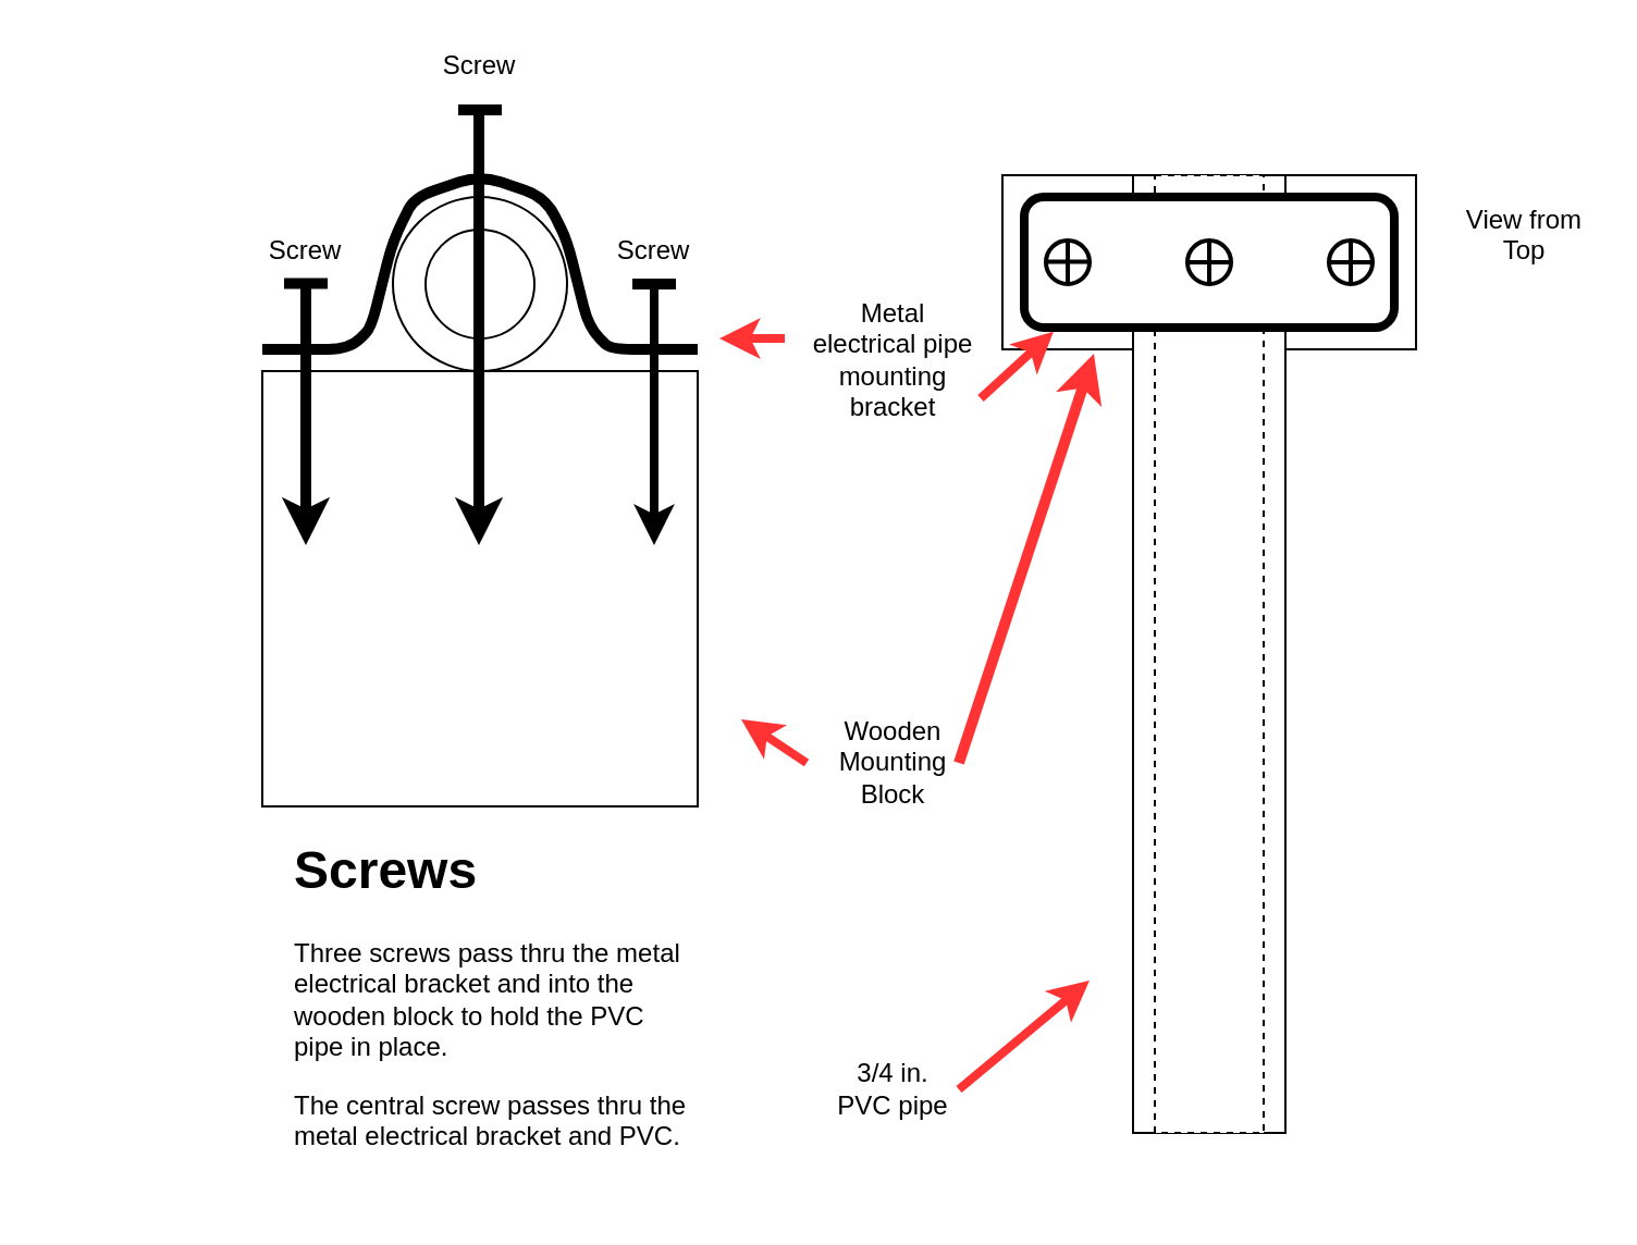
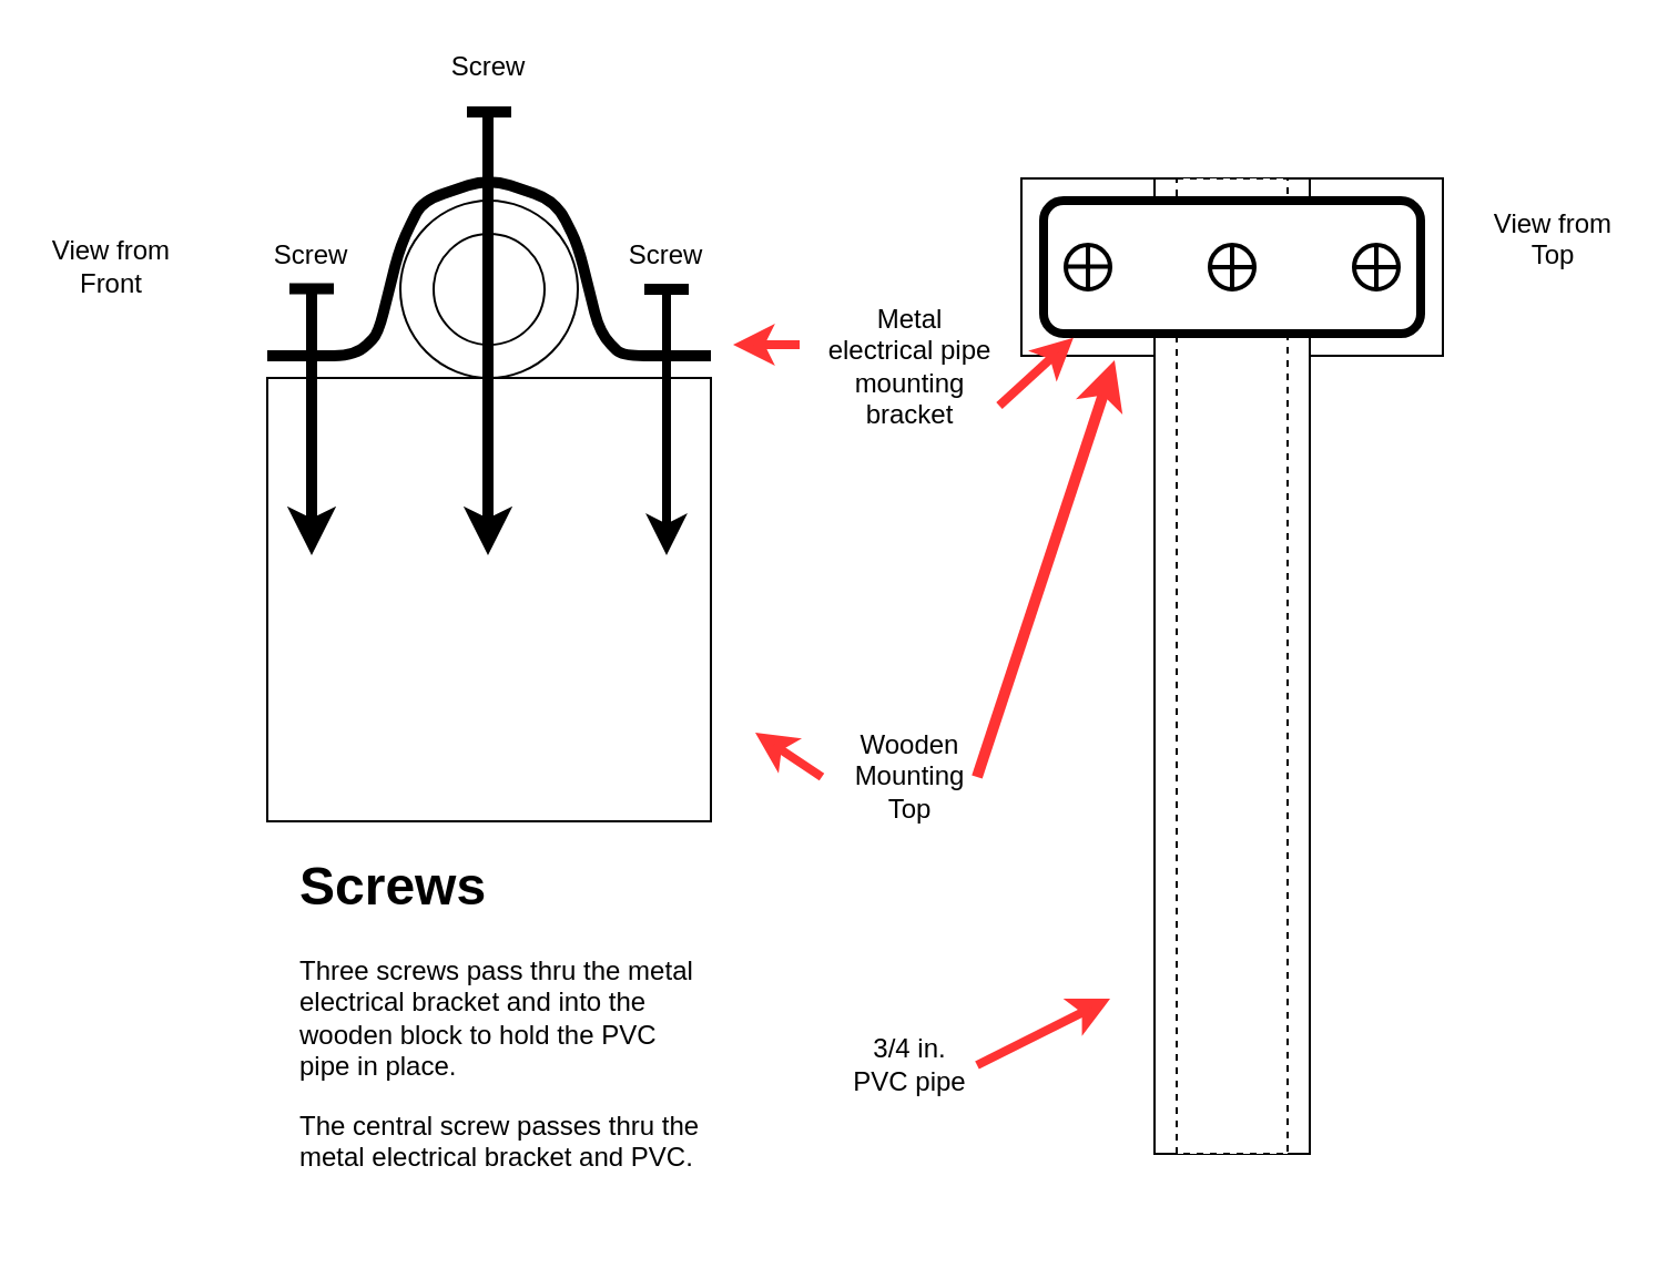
  <mxCell id="0" />
  <mxCell id="1" parent="0" />
  <mxCell id="2" value="" style="ellipse;whiteSpace=wrap;html=1;aspect=fixed;" vertex="1" parent="1"><mxGeometry x="180" y="90" width="80" height="80" as="geometry" /></mxCell>
  <mxCell id="3" value="" style="ellipse;whiteSpace=wrap;html=1;aspect=fixed;" vertex="1" parent="1"><mxGeometry x="195" y="105" width="50" height="50" as="geometry" /></mxCell>
  <mxCell id="4" value="" style="whiteSpace=wrap;html=1;aspect=fixed;" vertex="1" parent="1"><mxGeometry x="120" y="170" width="200" height="200" as="geometry" /></mxCell>
  <mxCell id="5" value="" style="endArrow=none;html=1;strokeWidth=5;" edge="1" parent="1"><mxGeometry width="50" height="50" relative="1" as="geometry"><mxPoint x="120" y="160" as="sourcePoint" /><mxPoint x="320" y="160" as="targetPoint" /><Array as="points"><mxPoint x="160" y="160" /><mxPoint x="170" y="150" /><mxPoint x="180" y="110" /><mxPoint x="190" y="90" /><mxPoint x="220" y="80" /><mxPoint x="250" y="90" /><mxPoint x="260" y="110" /><mxPoint x="270" y="150" /><mxPoint x="280" y="160" /></Array></mxGeometry></mxCell>
  <mxCell id="6" value="" style="endArrow=classic;html=1;strokeWidth=4;" edge="1" parent="1"><mxGeometry width="50" height="50" relative="1" as="geometry"><mxPoint x="300" y="130" as="sourcePoint" /><mxPoint x="300" y="250" as="targetPoint" /></mxGeometry></mxCell>
  <mxCell id="7" value="" style="endArrow=classic;html=1;strokeWidth=5;" edge="1" parent="1"><mxGeometry width="50" height="50" relative="1" as="geometry"><mxPoint x="140" y="130" as="sourcePoint" /><mxPoint x="140" y="250" as="targetPoint" /></mxGeometry></mxCell>
  <mxCell id="8" value="" style="endArrow=classic;html=1;strokeWidth=5;" edge="1" parent="1"><mxGeometry width="50" height="50" relative="1" as="geometry"><mxPoint x="219.5" y="50" as="sourcePoint" /><mxPoint x="219.5" y="250" as="targetPoint" /></mxGeometry></mxCell>
  <mxCell id="9" value="&lt;h1&gt;Screws&lt;br&gt;&lt;/h1&gt;&lt;p&gt;Three screws pass thru the metal electrical bracket and into the wooden block to hold the PVC pipe in place.&lt;/p&gt;&lt;p&gt;The central screw passes thru the metal electrical bracket and PVC.&lt;br&gt;&lt;/p&gt;" style="text;html=1;strokeColor=none;fillColor=none;spacing=5;spacingTop=-20;whiteSpace=wrap;overflow=hidden;rounded=0;" vertex="1" parent="1"><mxGeometry x="130" y="380" width="190" height="170" as="geometry" /></mxCell>
  <mxCell id="10" value="" style="rounded=0;whiteSpace=wrap;html=1;" vertex="1" parent="1"><mxGeometry x="460" y="80" width="190" height="80" as="geometry" /></mxCell>
  <mxCell id="11" value="" style="rounded=0;whiteSpace=wrap;html=1;" vertex="1" parent="1"><mxGeometry x="520" y="80" width="70" height="440" as="geometry" /></mxCell>
  <mxCell id="12" value="" style="rounded=0;whiteSpace=wrap;html=1;strokeWidth=1;dashed=1;" vertex="1" parent="1"><mxGeometry x="530" y="80" width="50" height="440" as="geometry" /></mxCell>
  <mxCell id="13" value="" style="rounded=1;whiteSpace=wrap;html=1;strokeWidth=4;" vertex="1" parent="1"><mxGeometry x="470" y="90" width="170" height="60" as="geometry" /></mxCell>
  <mxCell id="14" value="" style="endArrow=classic;html=1;strokeWidth=4;strokeColor=#FF3333;" edge="1" parent="1"><mxGeometry width="50" height="50" relative="1" as="geometry"><mxPoint x="370" y="350" as="sourcePoint" /><mxPoint x="340" y="330" as="targetPoint" /></mxGeometry></mxCell>
- <mxCell id="15" value="&lt;div&gt;Wooden &lt;br&gt;&lt;/div&gt;&lt;div&gt;Mounting Block&lt;br&gt;&lt;/div&gt;" style="text;html=1;strokeColor=none;fillColor=none;align=center;verticalAlign=middle;whiteSpace=wrap;rounded=0;dashed=1;" vertex="1" parent="1"><mxGeometry x="380" y="330" width="60" height="40" as="geometry" /></mxCell>
+ <mxCell id="15" value="&lt;div&gt;Wooden &lt;br&gt;&lt;/div&gt;&lt;div&gt;Mounting Top&lt;br&gt;&lt;/div&gt;" style="text;html=1;strokeColor=none;fillColor=none;align=center;verticalAlign=middle;whiteSpace=wrap;rounded=0;dashed=1;" vertex="1" parent="1"><mxGeometry x="380" y="330" width="60" height="40" as="geometry" /></mxCell>
  <mxCell id="16" value="" style="endArrow=classic;html=1;strokeColor=#FF3333;strokeWidth=4;exitX=1;exitY=0.5;exitDx=0;exitDy=0;" edge="1" parent="1" source="17"><mxGeometry width="50" height="50" relative="1" as="geometry"><mxPoint x="470" y="470" as="sourcePoint" /><mxPoint x="500" y="450" as="targetPoint" /></mxGeometry></mxCell>
- <mxCell id="17" value="3/4 in. PVC pipe" style="text;html=1;strokeColor=none;fillColor=none;align=center;verticalAlign=middle;whiteSpace=wrap;rounded=0;dashed=1;" vertex="1" parent="1"><mxGeometry x="380" y="480" width="60" height="40" as="geometry" /></mxCell>
+ <mxCell id="17" value="3/4 in. PVC pipe" style="text;html=1;strokeColor=none;fillColor=none;align=center;verticalAlign=middle;whiteSpace=wrap;rounded=0;dashed=1;" vertex="1" parent="1"><mxGeometry x="380" y="460" width="60" height="40" as="geometry" /></mxCell>
  <mxCell id="18" value="" style="endArrow=classic;html=1;strokeColor=#FF3333;strokeWidth=4;" edge="1" parent="1"><mxGeometry width="50" height="50" relative="1" as="geometry"><mxPoint x="360" y="155" as="sourcePoint" /><mxPoint x="330" y="155" as="targetPoint" /></mxGeometry></mxCell>
  <mxCell id="19" value="Metal electrical pipe mounting bracket" style="text;html=1;strokeColor=none;fillColor=none;align=center;verticalAlign=middle;whiteSpace=wrap;rounded=0;dashed=1;" vertex="1" parent="1"><mxGeometry x="370" y="130" width="80" height="70" as="geometry" /></mxCell>
  <mxCell id="20" value="" style="endArrow=classic;html=1;strokeColor=#FF3333;strokeWidth=4;entryX=0.079;entryY=1.032;entryDx=0;entryDy=0;entryPerimeter=0;exitX=1;exitY=0.75;exitDx=0;exitDy=0;" edge="1" parent="1" source="19" target="13"><mxGeometry width="50" height="50" relative="1" as="geometry"><mxPoint x="470" y="190" as="sourcePoint" /><mxPoint x="440" y="110" as="targetPoint" /></mxGeometry></mxCell>
  <mxCell id="21" value="" style="ellipse;whiteSpace=wrap;html=1;aspect=fixed;strokeWidth=2;" vertex="1" parent="1"><mxGeometry x="480" y="110" width="20" height="20" as="geometry" /></mxCell>
  <mxCell id="22" value="" style="ellipse;whiteSpace=wrap;html=1;aspect=fixed;strokeWidth=2;" vertex="1" parent="1"><mxGeometry x="610" y="110" width="20" height="20" as="geometry" /></mxCell>
  <mxCell id="23" value="" style="ellipse;whiteSpace=wrap;html=1;aspect=fixed;strokeWidth=2;" vertex="1" parent="1"><mxGeometry x="545" y="110" width="20" height="20" as="geometry" /></mxCell>
  <mxCell id="24" value="" style="endArrow=none;html=1;strokeColor=#000000;strokeWidth=2;" edge="1" parent="1"><mxGeometry width="50" height="50" relative="1" as="geometry"><mxPoint x="480" y="119.8" as="sourcePoint" /><mxPoint x="500" y="119.8" as="targetPoint" /></mxGeometry></mxCell>
  <mxCell id="25" value="" style="endArrow=none;html=1;strokeColor=#000000;strokeWidth=2;exitX=0;exitY=0.5;exitDx=0;exitDy=0;entryX=1;entryY=0.5;entryDx=0;entryDy=0;" edge="1" parent="1" source="23" target="23"><mxGeometry width="50" height="50" relative="1" as="geometry"><mxPoint x="500" y="230" as="sourcePoint" /><mxPoint x="550" y="180" as="targetPoint" /></mxGeometry></mxCell>
  <mxCell id="26" value="" style="endArrow=none;html=1;strokeColor=#000000;strokeWidth=2;entryX=1;entryY=0.5;entryDx=0;entryDy=0;exitX=0;exitY=0.5;exitDx=0;exitDy=0;" edge="1" parent="1" source="22" target="22"><mxGeometry width="50" height="50" relative="1" as="geometry"><mxPoint x="500" y="230" as="sourcePoint" /><mxPoint x="550" y="180" as="targetPoint" /></mxGeometry></mxCell>
  <mxCell id="27" value="" style="endArrow=none;html=1;strokeColor=#000000;strokeWidth=2;entryX=0.5;entryY=0;entryDx=0;entryDy=0;exitX=0.5;exitY=1;exitDx=0;exitDy=0;" edge="1" parent="1" source="21" target="21"><mxGeometry width="50" height="50" relative="1" as="geometry"><mxPoint x="500" y="230" as="sourcePoint" /><mxPoint x="550" y="180" as="targetPoint" /></mxGeometry></mxCell>
  <mxCell id="28" value="" style="endArrow=none;html=1;strokeColor=#000000;strokeWidth=2;entryX=0.5;entryY=0;entryDx=0;entryDy=0;exitX=0.5;exitY=1;exitDx=0;exitDy=0;" edge="1" parent="1" source="23" target="23"><mxGeometry width="50" height="50" relative="1" as="geometry"><mxPoint x="500" y="230" as="sourcePoint" /><mxPoint x="550" y="180" as="targetPoint" /></mxGeometry></mxCell>
  <mxCell id="29" value="" style="endArrow=none;html=1;strokeColor=#000000;strokeWidth=2;entryX=0.5;entryY=0;entryDx=0;entryDy=0;exitX=0.5;exitY=1;exitDx=0;exitDy=0;" edge="1" parent="1" source="22" target="22"><mxGeometry width="50" height="50" relative="1" as="geometry"><mxPoint x="500" y="230" as="sourcePoint" /><mxPoint x="550" y="180" as="targetPoint" /></mxGeometry></mxCell>
  <mxCell id="30" value="" style="endArrow=none;html=1;strokeColor=#000000;strokeWidth=5;" edge="1" parent="1"><mxGeometry width="50" height="50" relative="1" as="geometry"><mxPoint x="130" y="129.77" as="sourcePoint" /><mxPoint x="150" y="129.77" as="targetPoint" /></mxGeometry></mxCell>
  <mxCell id="31" value="" style="endArrow=none;html=1;strokeColor=#000000;strokeWidth=5;" edge="1" parent="1"><mxGeometry width="50" height="50" relative="1" as="geometry"><mxPoint x="210" y="50" as="sourcePoint" /><mxPoint x="230" y="50" as="targetPoint" /></mxGeometry></mxCell>
  <mxCell id="32" value="" style="endArrow=none;html=1;strokeColor=#000000;strokeWidth=5;" edge="1" parent="1"><mxGeometry width="50" height="50" relative="1" as="geometry"><mxPoint x="290" y="130" as="sourcePoint" /><mxPoint x="310" y="130" as="targetPoint" /></mxGeometry></mxCell>
+ <mxCell id="33" value="View from Front" style="text;html=1;strokeColor=none;fillColor=none;align=center;verticalAlign=middle;whiteSpace=wrap;rounded=0;" vertex="1" parent="1"><mxGeometry x="20" y="95" width="60" height="50" as="geometry" /></mxCell>
  <mxCell id="34" value="&lt;div&gt;View from &lt;br&gt;&lt;/div&gt;&lt;div&gt;Top&lt;/div&gt;&lt;div&gt;&lt;br&gt;&lt;/div&gt;" style="text;html=1;strokeColor=none;fillColor=none;align=center;verticalAlign=middle;whiteSpace=wrap;rounded=0;" vertex="1" parent="1"><mxGeometry x="670" y="90" width="60" height="50" as="geometry" /></mxCell>
  <mxCell id="35" value="Screw" style="text;html=1;strokeColor=none;fillColor=none;align=center;verticalAlign=middle;whiteSpace=wrap;rounded=0;" vertex="1" parent="1"><mxGeometry x="200" y="20" width="40" height="20" as="geometry" /></mxCell>
  <mxCell id="36" value="Screw" style="text;html=1;strokeColor=none;fillColor=none;align=center;verticalAlign=middle;whiteSpace=wrap;rounded=0;" vertex="1" parent="1"><mxGeometry x="120" y="105" width="40" height="20" as="geometry" /></mxCell>
  <mxCell id="37" value="Screw" style="text;html=1;strokeColor=none;fillColor=none;align=center;verticalAlign=middle;whiteSpace=wrap;rounded=0;" vertex="1" parent="1"><mxGeometry x="280" y="105" width="40" height="20" as="geometry" /></mxCell>
  <mxCell id="38" value="" style="endArrow=classic;html=1;strokeColor=#FF3333;strokeWidth=5;exitX=1;exitY=0.5;exitDx=0;exitDy=0;entryX=0.221;entryY=1.025;entryDx=0;entryDy=0;entryPerimeter=0;" edge="1" parent="1" source="15" target="10"><mxGeometry width="50" height="50" relative="1" as="geometry"><mxPoint x="210" y="130" as="sourcePoint" /><mxPoint x="510" y="170" as="targetPoint" /></mxGeometry></mxCell>
